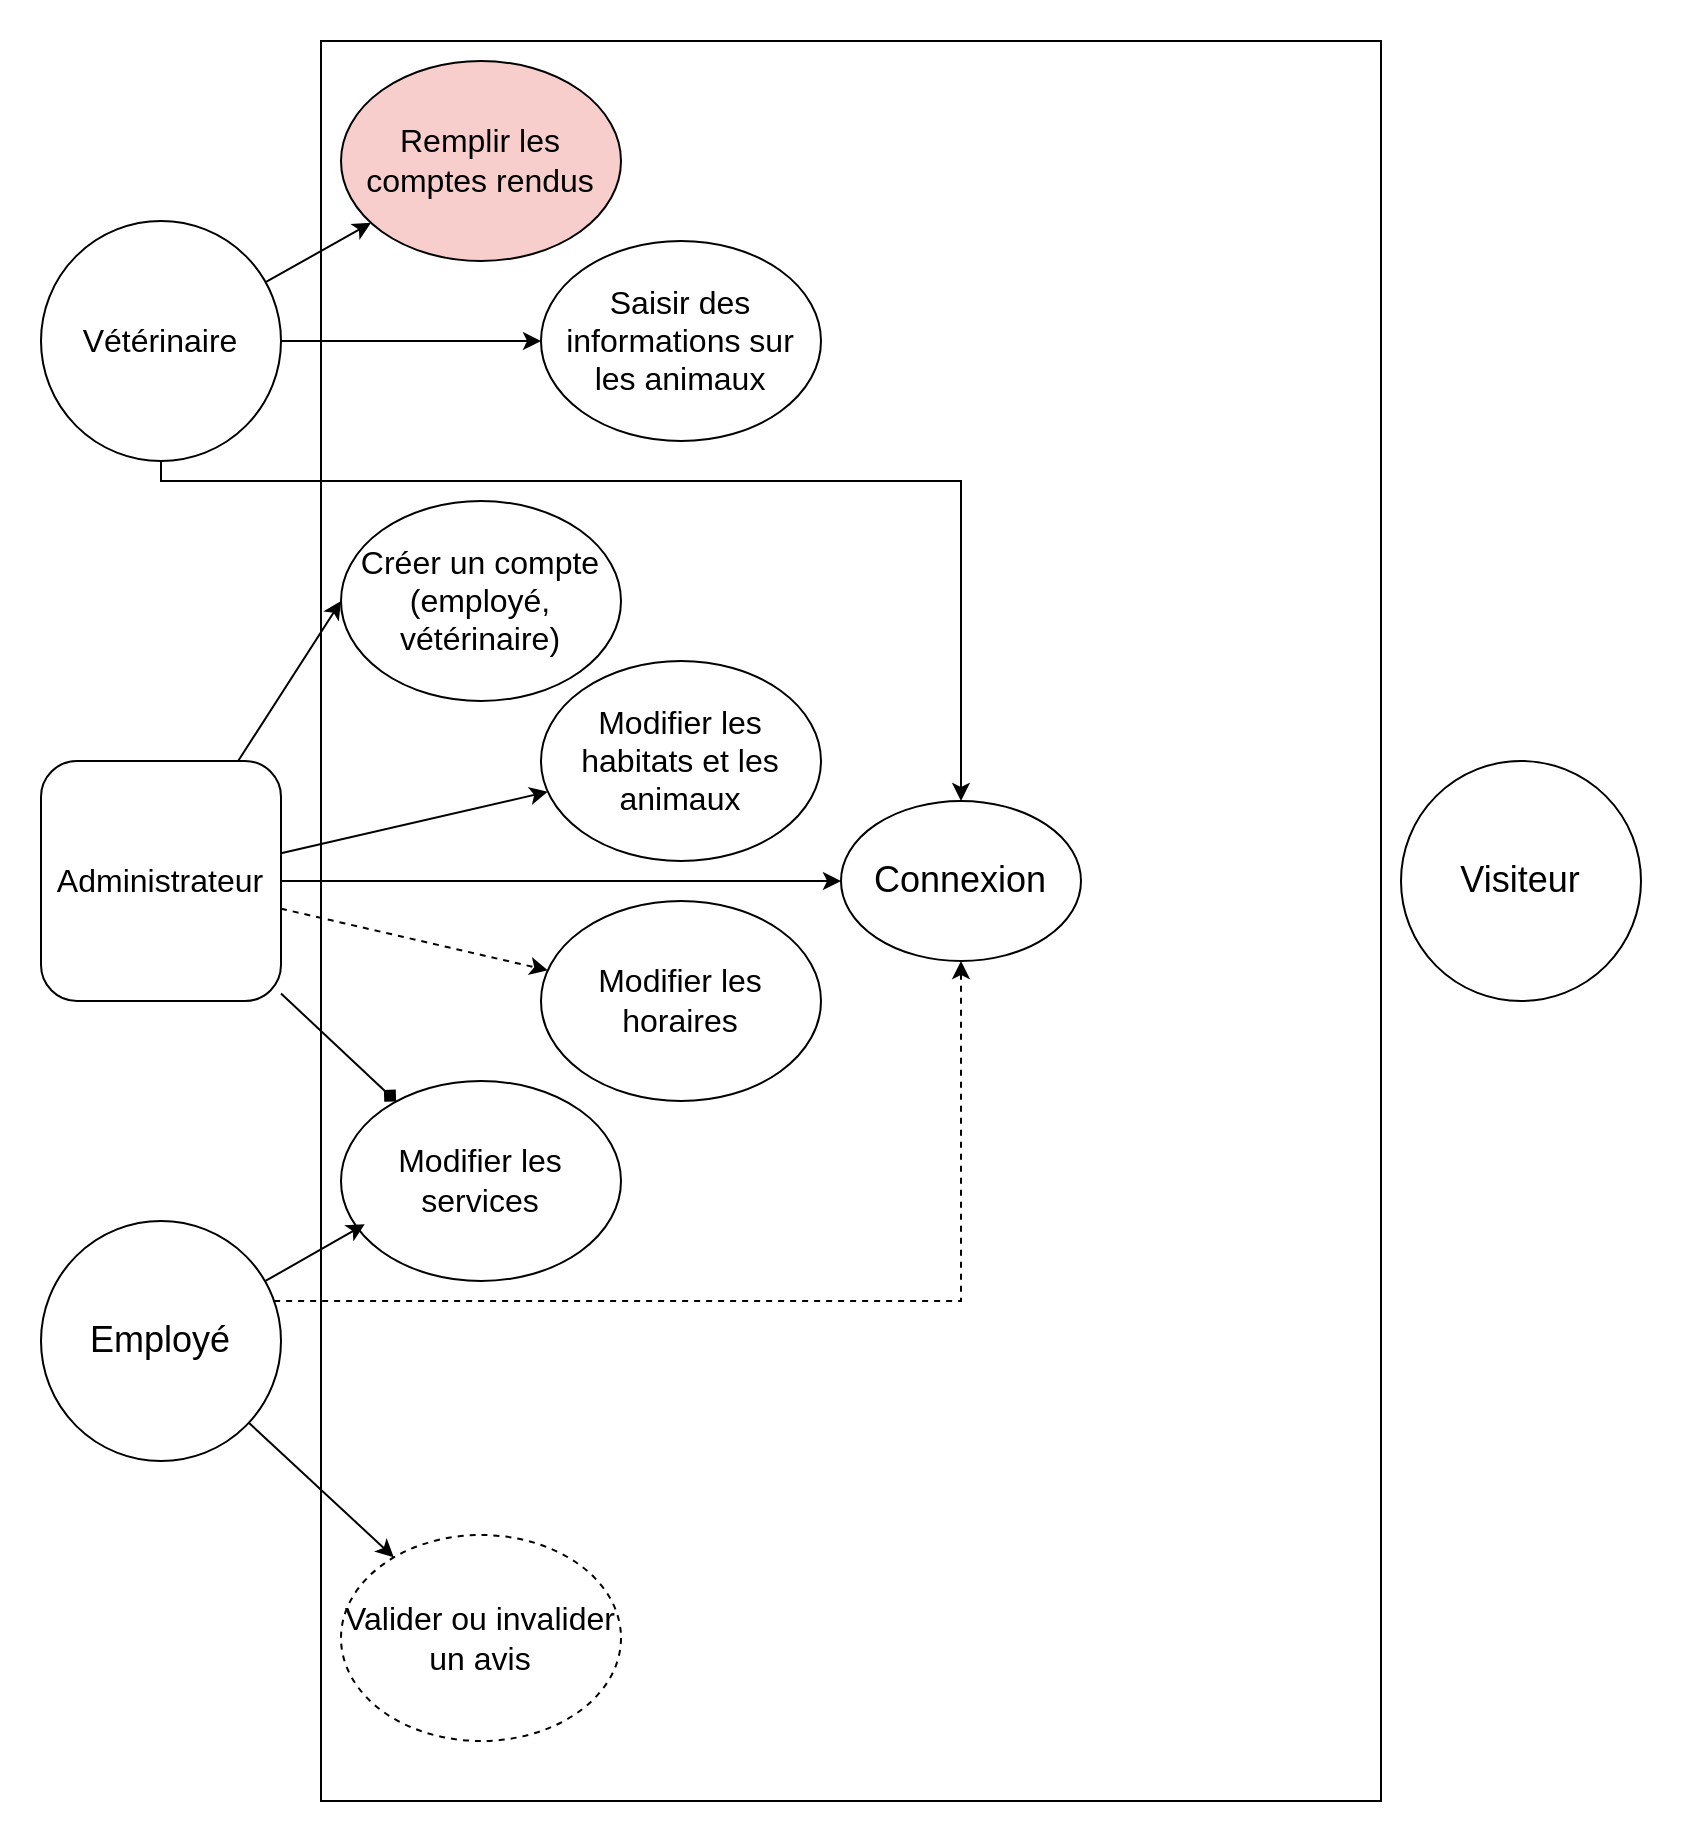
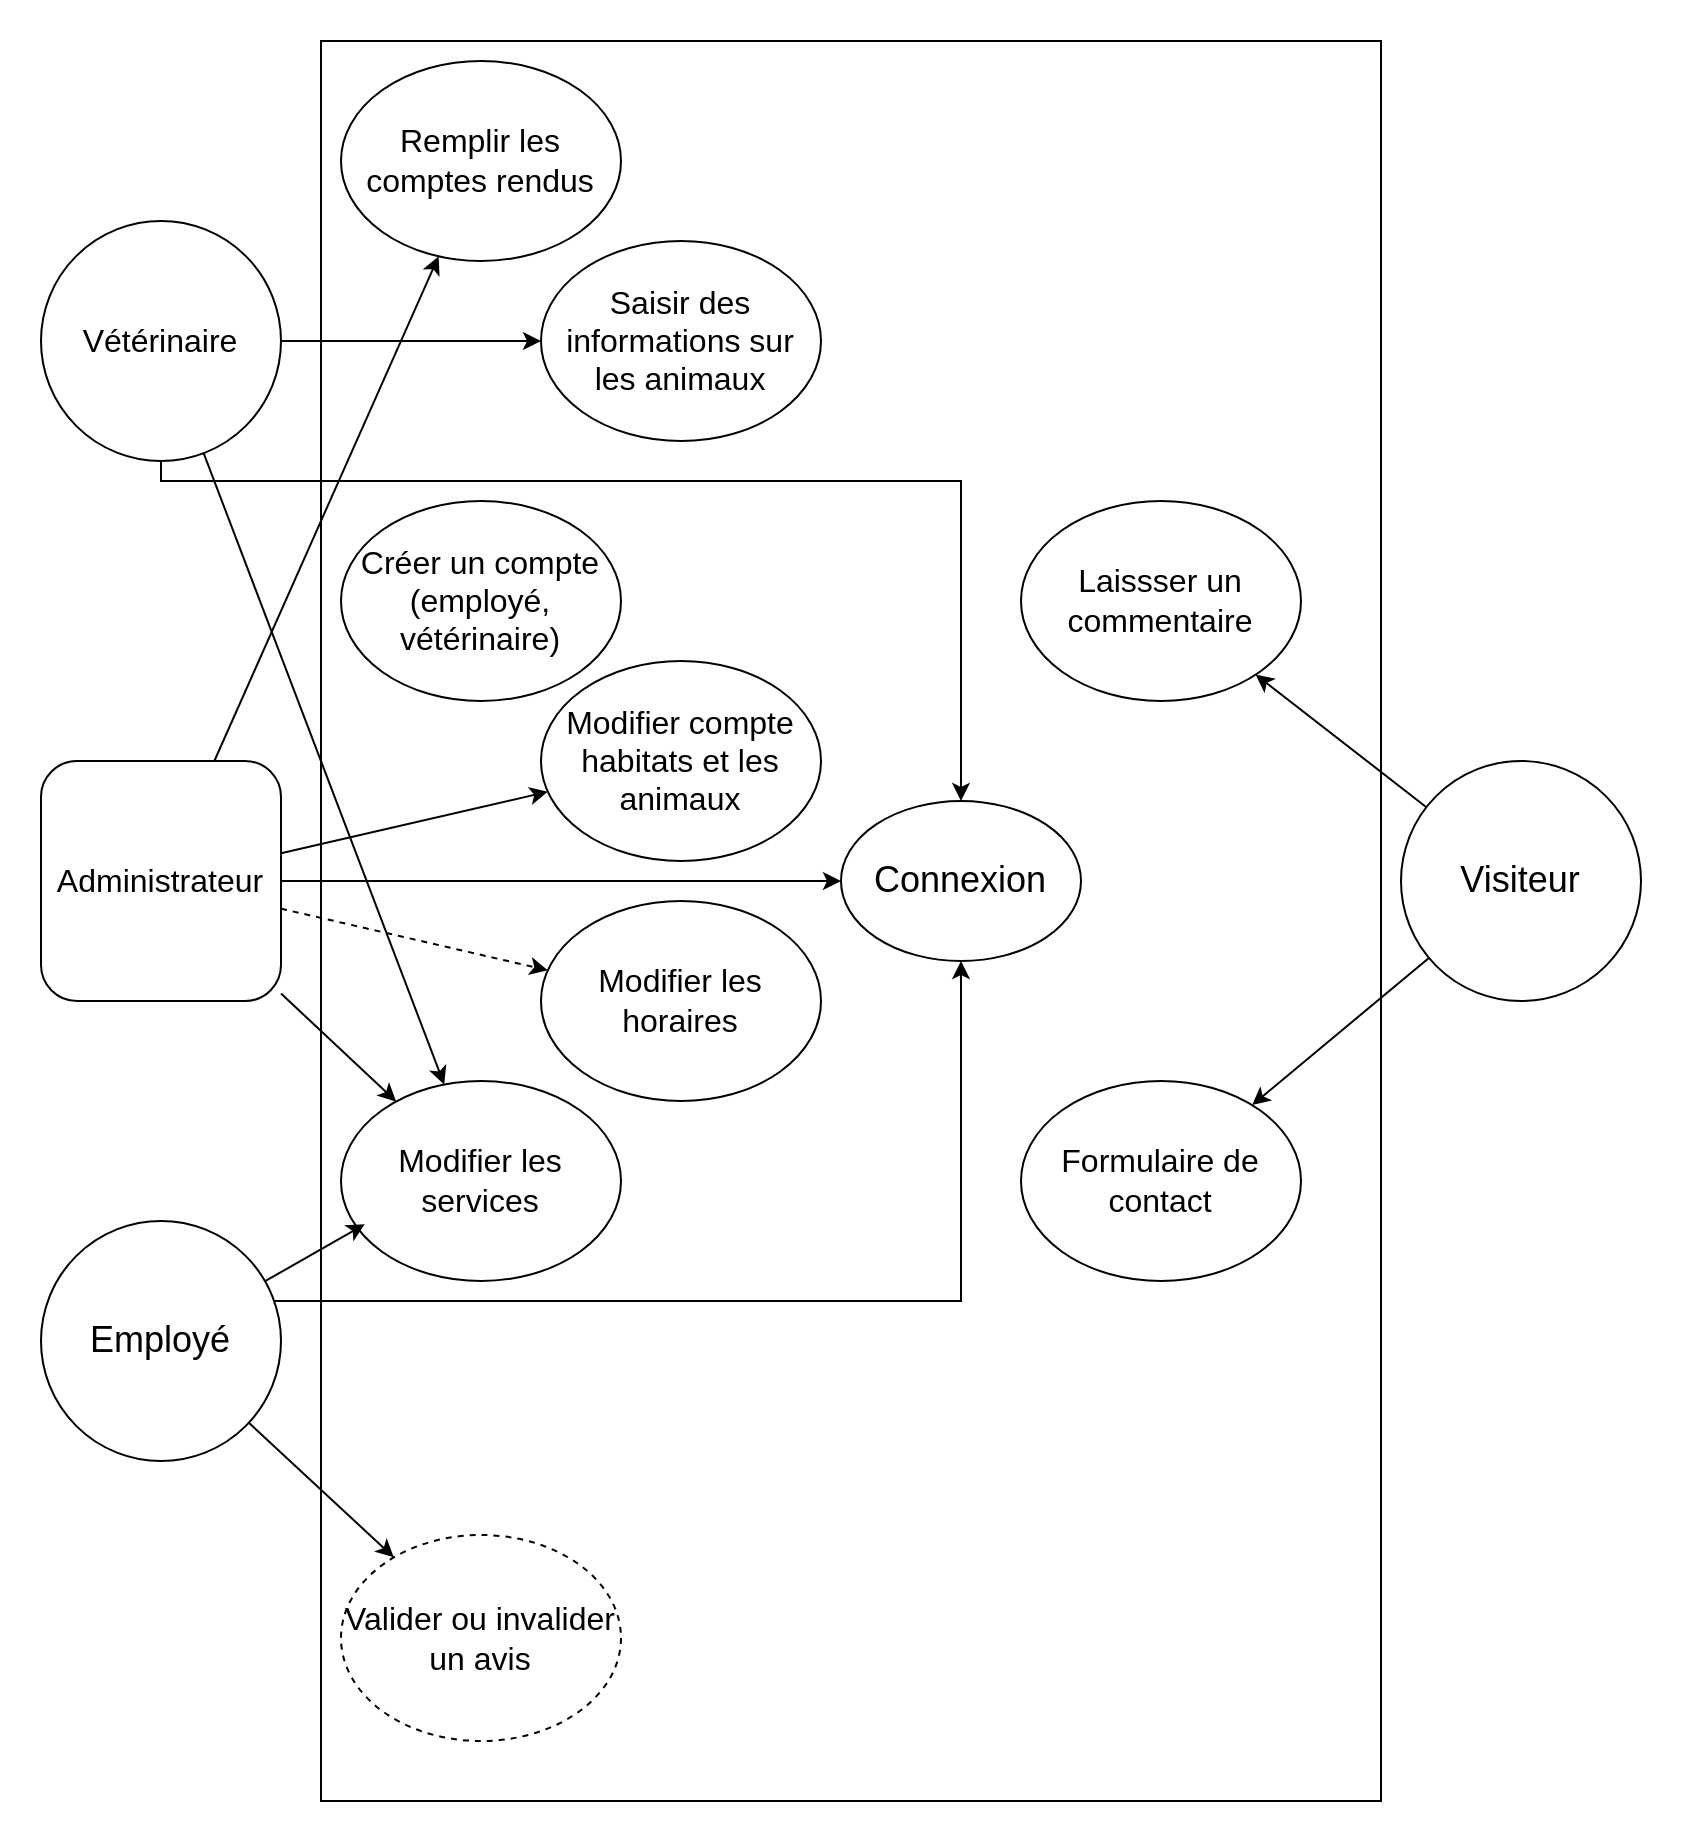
  <mxCell id="0" />
  <mxCell id="1" parent="0" />
  <mxCell id="2" value="" style="rounded=0;whiteSpace=wrap;html=1;" vertex="1" parent="1"><mxGeometry x="160" y="20" width="530" height="880" as="geometry" /></mxCell>
  <mxCell id="3" style="edgeStyle=orthogonalEdgeStyle;rounded=0;orthogonalLoop=1;jettySize=auto;html=1;entryX=0.5;entryY=0;entryDx=0;entryDy=0;" edge="1" parent="1" source="6" target="26"><mxGeometry relative="1" as="geometry"><Array as="points"><mxPoint x="80" y="240" /><mxPoint x="480" y="240" /></Array></mxGeometry></mxCell>
- <mxCell id="4" style="rounded=0;orthogonalLoop=1;jettySize=auto;html=1;" edge="1" parent="1" source="6" target="24"><mxGeometry relative="1" as="geometry" /></mxCell>
+ <mxCell id="4" style="rounded=0;orthogonalLoop=1;jettySize=auto;html=1;" edge="1" parent="1" source="6" target="23"><mxGeometry relative="1" as="geometry" /></mxCell>
  <mxCell id="5" style="edgeStyle=orthogonalEdgeStyle;rounded=0;orthogonalLoop=1;jettySize=auto;html=1;" edge="1" parent="1" source="6" target="21"><mxGeometry relative="1" as="geometry" /></mxCell>
  <mxCell id="6" value="&lt;font style=&quot;font-size: 16px;&quot;&gt;Vétérinaire&lt;/font&gt;" style="ellipse;whiteSpace=wrap;html=1;aspect=fixed;" vertex="1" parent="1"><mxGeometry x="20" y="110" width="120" height="120" as="geometry" /></mxCell>
- <mxCell id="7" style="rounded=0;orthogonalLoop=1;jettySize=auto;html=1;entryX=0;entryY=0.5;entryDx=0;entryDy=0;" edge="1" parent="1" source="12" target="22"><mxGeometry relative="1" as="geometry" /></mxCell>
- <mxCell id="8" style="rounded=0;orthogonalLoop=1;jettySize=auto;html=1;endArrow=diamond;" edge="1" parent="1" source="12" target="23"><mxGeometry relative="1" as="geometry" /></mxCell>
+ <mxCell id="7" style="rounded=0;orthogonalLoop=1;jettySize=auto;html=1;" edge="1" parent="1" source="12" target="24"><mxGeometry relative="1" as="geometry" /></mxCell>
+ <mxCell id="8" style="rounded=0;orthogonalLoop=1;jettySize=auto;html=1;" edge="1" parent="1" source="12" target="23"><mxGeometry relative="1" as="geometry" /></mxCell>
  <mxCell id="9" style="rounded=0;orthogonalLoop=1;jettySize=auto;html=1;dashed=1;" edge="1" parent="1" source="12" target="20"><mxGeometry relative="1" as="geometry" /></mxCell>
  <mxCell id="10" style="rounded=0;orthogonalLoop=1;jettySize=auto;html=1;" edge="1" parent="1" source="12" target="25"><mxGeometry relative="1" as="geometry" /></mxCell>
  <mxCell id="11" style="rounded=0;orthogonalLoop=1;jettySize=auto;html=1;" edge="1" parent="1" source="12" target="26"><mxGeometry relative="1" as="geometry" /></mxCell>
  <mxCell id="12" value="&lt;font style=&quot;font-size: 16px;&quot;&gt;Administrateur&lt;/font&gt;" style="whiteSpace=wrap;html=1;aspect=fixed;rounded=1;" vertex="1" parent="1"><mxGeometry x="20" y="380" width="120" height="120" as="geometry" /></mxCell>
- <mxCell id="13" style="edgeStyle=orthogonalEdgeStyle;rounded=0;orthogonalLoop=1;jettySize=auto;html=1;dashed=1;" edge="1" parent="1" source="15" target="26"><mxGeometry relative="1" as="geometry"><Array as="points"><mxPoint x="480" y="650" /></Array></mxGeometry></mxCell>
+ <mxCell id="13" style="edgeStyle=orthogonalEdgeStyle;rounded=0;orthogonalLoop=1;jettySize=auto;html=1;" edge="1" parent="1" source="15" target="26"><mxGeometry relative="1" as="geometry"><Array as="points"><mxPoint x="480" y="650" /></Array></mxGeometry></mxCell>
  <mxCell id="14" style="rounded=0;orthogonalLoop=1;jettySize=auto;html=1;" edge="1" parent="1" source="15" target="27"><mxGeometry relative="1" as="geometry" /></mxCell>
  <mxCell id="15" value="&lt;font style=&quot;font-size: 18px;&quot;&gt;Employé&lt;/font&gt;" style="ellipse;whiteSpace=wrap;html=1;aspect=fixed;" vertex="1" parent="1"><mxGeometry x="20" y="610" width="120" height="120" as="geometry" /></mxCell>
+ <mxCell id="16" style="rounded=0;orthogonalLoop=1;jettySize=auto;html=1;" edge="1" parent="1" source="18" target="29"><mxGeometry relative="1" as="geometry" /></mxCell>
+ <mxCell id="17" style="rounded=0;orthogonalLoop=1;jettySize=auto;html=1;" edge="1" parent="1" source="18" target="28"><mxGeometry relative="1" as="geometry" /></mxCell>
  <mxCell id="18" value="&lt;font style=&quot;font-size: 18px;&quot;&gt;Visiteur&lt;/font&gt;" style="ellipse;whiteSpace=wrap;html=1;aspect=fixed;" vertex="1" parent="1"><mxGeometry x="700" y="380" width="120" height="120" as="geometry" /></mxCell>
  <mxCell id="19" style="edgeStyle=orthogonalEdgeStyle;rounded=0;orthogonalLoop=1;jettySize=auto;html=1;exitX=0.5;exitY=1;exitDx=0;exitDy=0;" edge="1" parent="1" source="2" target="2"><mxGeometry relative="1" as="geometry" /></mxCell>
  <mxCell id="20" value="&lt;font style=&quot;font-size: 16px;&quot;&gt;Modifier les horaires&lt;/font&gt;" style="ellipse;whiteSpace=wrap;html=1;" vertex="1" parent="1"><mxGeometry x="270" y="450" width="140" height="100" as="geometry" /></mxCell>
  <mxCell id="21" value="&lt;font style=&quot;font-size: 16px;&quot;&gt;Saisir des informations sur les animaux&lt;/font&gt;" style="ellipse;whiteSpace=wrap;html=1;" vertex="1" parent="1"><mxGeometry x="270" y="120" width="140" height="100" as="geometry" /></mxCell>
  <mxCell id="22" value="&lt;font style=&quot;font-size: 16px;&quot;&gt;Créer un compte (employé, vétérinaire)&lt;/font&gt;" style="ellipse;whiteSpace=wrap;html=1;" vertex="1" parent="1"><mxGeometry x="170" y="250" width="140" height="100" as="geometry" /></mxCell>
  <mxCell id="23" value="&lt;font style=&quot;font-size: 16px;&quot;&gt;Modifier les services&lt;/font&gt;" style="ellipse;whiteSpace=wrap;html=1;" vertex="1" parent="1"><mxGeometry x="170" y="540" width="140" height="100" as="geometry" /></mxCell>
- <mxCell id="24" value="&lt;font style=&quot;font-size: 16px;&quot;&gt;Remplir les comptes rendus&lt;/font&gt;" style="ellipse;whiteSpace=wrap;html=1;fillColor=#f8cecc;" vertex="1" parent="1"><mxGeometry x="170" y="30" width="140" height="100" as="geometry" /></mxCell>
- <mxCell id="25" value="&lt;font style=&quot;font-size: 16px;&quot;&gt;Modifier les habitats et les animaux&lt;/font&gt;" style="ellipse;whiteSpace=wrap;html=1;" vertex="1" parent="1"><mxGeometry x="270" y="330" width="140" height="100" as="geometry" /></mxCell>
+ <mxCell id="24" value="&lt;font style=&quot;font-size: 16px;&quot;&gt;Remplir les comptes rendus&lt;/font&gt;" style="ellipse;whiteSpace=wrap;html=1;" vertex="1" parent="1"><mxGeometry x="170" y="30" width="140" height="100" as="geometry" /></mxCell>
+ <mxCell id="25" value="&lt;font style=&quot;font-size: 16px;&quot;&gt;Modifier compte habitats et les animaux&lt;/font&gt;" style="ellipse;whiteSpace=wrap;html=1;" vertex="1" parent="1"><mxGeometry x="270" y="330" width="140" height="100" as="geometry" /></mxCell>
  <mxCell id="26" value="&lt;font style=&quot;font-size: 18px;&quot;&gt;Connexion&lt;/font&gt;" style="ellipse;whiteSpace=wrap;html=1;" vertex="1" parent="1"><mxGeometry x="420" y="400" width="120" height="80" as="geometry" /></mxCell>
  <mxCell id="27" value="&lt;font style=&quot;font-size: 16px;&quot;&gt;Valider ou invalider un avis&lt;/font&gt;" style="ellipse;whiteSpace=wrap;html=1;dashed=1;" vertex="1" parent="1"><mxGeometry x="170" y="767" width="140" height="103" as="geometry" /></mxCell>
+ <mxCell id="28" value="&lt;font style=&quot;font-size: 16px;&quot;&gt;Formulaire de contact&lt;/font&gt;" style="ellipse;whiteSpace=wrap;html=1;" vertex="1" parent="1"><mxGeometry x="510" y="540" width="140" height="100" as="geometry" /></mxCell>
+ <mxCell id="29" value="&lt;font style=&quot;font-size: 16px;&quot;&gt;Laissser un commentaire&lt;/font&gt;" style="ellipse;whiteSpace=wrap;html=1;" vertex="1" parent="1"><mxGeometry x="510" y="250" width="140" height="100" as="geometry" /></mxCell>
  <mxCell id="30" style="rounded=0;orthogonalLoop=1;jettySize=auto;html=1;entryX=0.085;entryY=0.716;entryDx=0;entryDy=0;entryPerimeter=0;" edge="1" parent="1" source="15" target="23"><mxGeometry relative="1" as="geometry" /></mxCell>
